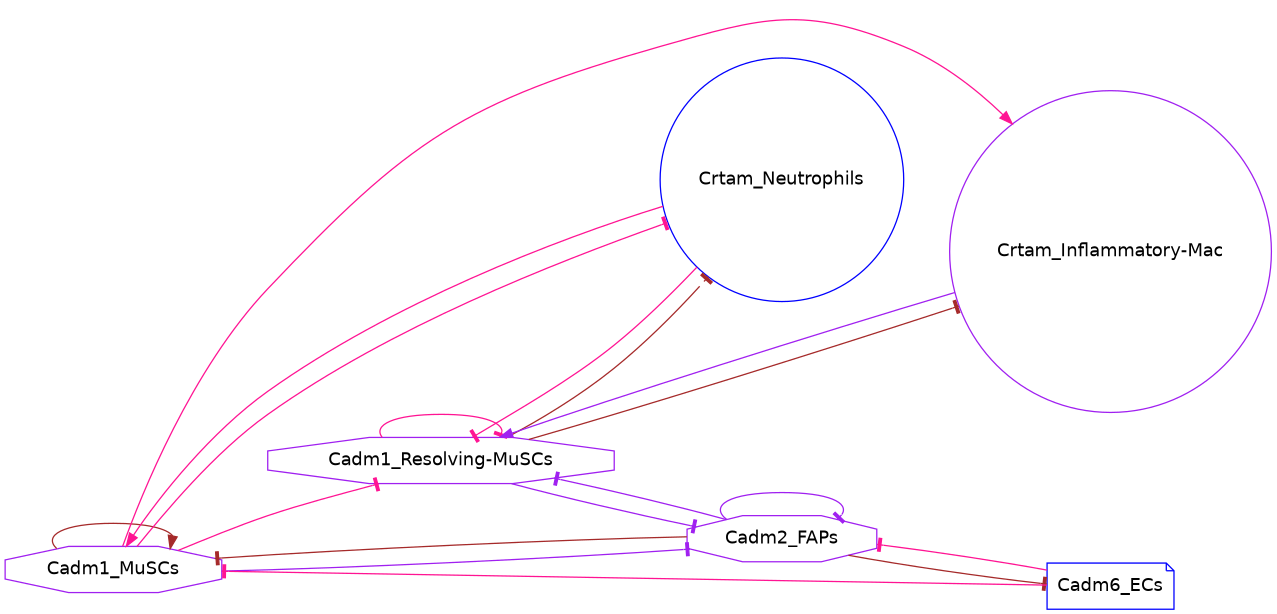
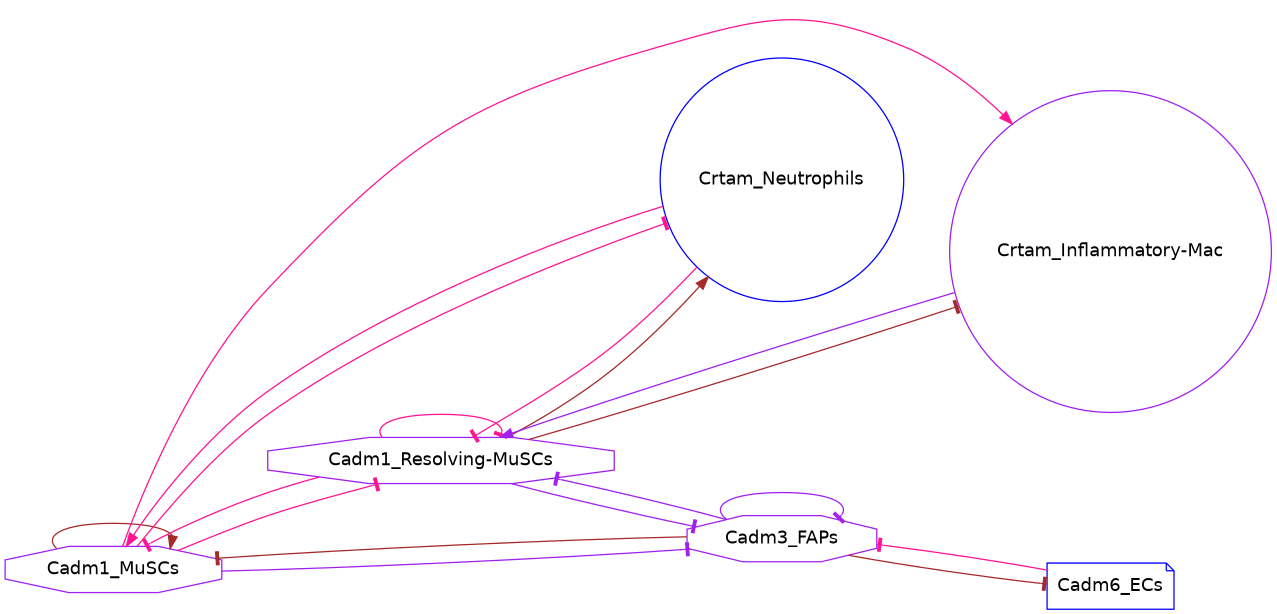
  digraph {
    fontname="DejaVu Sans"
    rankdir=LR
    node [color=purple fontname="DejaVu Sans" genesym=Cadm1 nodetype=receiver shape=octagon]
    edge [arrowhead=tee color=deeppink ecolor="#b171f1ff" fontname="DejaVu Sans" origtype=Cadm1_MuSCs weight=0.151525380242529]
    Cadm1_MuSCs [celltype=MuSCs specificity=0.3916503602216272]
    n2 [celltype="Resolving-Mac" label="Cadm1_Resolving-MuSCs" specificity=0.386889418809123]
    "Crtam_Inflammatory-Mac" [celltype="Inflammatory-Mac" genesym=Crtam nodetype=sender shape=circle specificity=0.2822368751677807]
-   Cadm3_FAPs [celltype=FAPs genesym=Cadm3 specificity=0.6229182693423464 label=Cadm2_FAPs]
+   Cadm3_FAPs [celltype=FAPs genesym=Cadm3 specificity=0.6229182693423464]
    Crtam_Neutrophils [celltype=Neutrophils color=blue genesym=Crtam nodetype=sender shape=circle specificity=0.4891666632647158]
    n6 [celltype=ECs color=blue genesym=Cadm3 label=Cadm6_ECs shape=note specificity=0.2244360559441497]
    Cadm1_MuSCs -> Cadm1_MuSCs [arrowhead=normal color=brown weight=0.1533900046617303]
    Cadm1_MuSCs -> n2
    Cadm1_MuSCs -> "Crtam_Inflammatory-Mac" [arrowhead=normal weight=0.1105381738272877]
    Cadm1_MuSCs -> Cadm3_FAPs [color=purple weight=0.2439661645765626]
    Cadm1_MuSCs -> Crtam_Neutrophils [weight=0.1915822998760374]
-   n6 -> Cadm1_MuSCs [ecolor="#cc0000ff" origtype="Cadm1_Resolving-Mac"]
+   n2 -> Cadm1_MuSCs [ecolor="#cc0000ff" origtype="Cadm1_Resolving-Mac"]
    n2 -> n2 [ecolor="#cc0000ff" origtype="Cadm1_Resolving-Mac" weight=0.149683422386461]
    n2 -> "Crtam_Inflammatory-Mac" [color=brown ecolor="#cc0000ff" origtype="Cadm1_Resolving-Mac" weight=0.1091944606001657]
    n2 -> Cadm3_FAPs [color=purple ecolor="#cc0000ff" origtype="Cadm1_Resolving-Mac" weight=0.2410004871914451]
-   n2 -> Crtam_Neutrophils [color=brown ecolor="#cc0000ff" origtype="Cadm1_Resolving-Mac" weight=0.1892534060512839]
+   n2 -> Crtam_Neutrophils [arrowhead=normal color=brown ecolor="#cc0000ff" origtype="Cadm1_Resolving-Mac" weight=0.1892534060512839]
    "Crtam_Inflammatory-Mac" -> n2 [arrowhead=normal color=purple ecolor="#ff9900ff" origtype="Crtam_Inflammatory-Mac" weight=0.1091944606001657]
    Cadm3_FAPs -> Cadm1_MuSCs [color=brown ecolor="#3d85c6ff" origtype=Cadm3_FAPs weight=0.2439661645765626]
    Cadm3_FAPs -> n2 [color=purple ecolor="#3d85c6ff" origtype=Cadm3_FAPs weight=0.2410004871914451]
    Cadm3_FAPs -> Cadm3_FAPs [color=purple ecolor="#3d85c6ff" origtype=Cadm3_FAPs weight=0.388027170280464]
    Cadm3_FAPs -> n6 [color=brown ecolor="#3d85c6ff" origtype=Cadm3_FAPs weight=0.1398053195467517]
    Crtam_Neutrophils -> Cadm1_MuSCs [arrowhead=normal ecolor="#f0e442ff" origtype=Crtam_Neutrophils weight=0.1915822998760374]
    Crtam_Neutrophils -> n2 [ecolor="#f0e442ff" origtype=Crtam_Neutrophils weight=0.1892534060512839]
    n6 -> Cadm3_FAPs [ecolor="#10b387ff" origtype=Cadm3_ECs weight=0.1398053195467517]
  }
